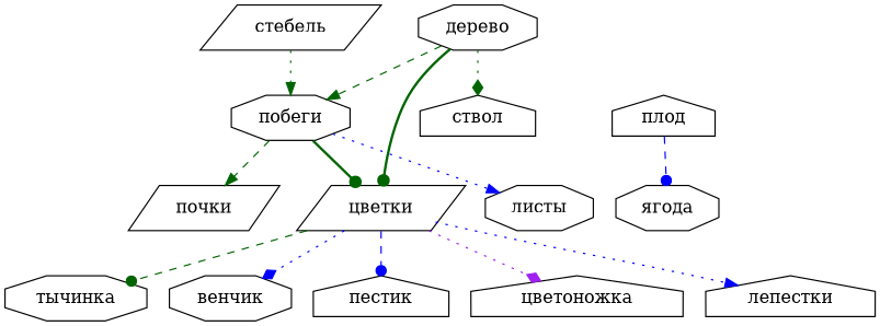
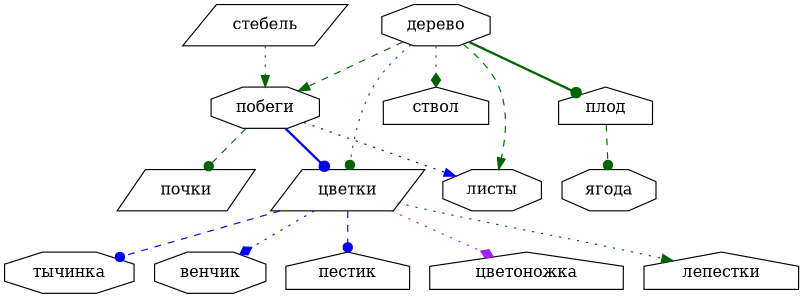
  digraph {
    node [shape=octagon]
    edge [arrowhead=dot color=darkgreen style=dotted]
    "дерево"
    "листы"
    "плод" [shape=house]
    "цветки" [shape=parallelogram]
    "ствол" [shape=house]
    "побеги"
    "ягода"
    "тычинка"
    "венчик"
    "пестик" [shape=house]
    "цветоножка" [shape=house]
    "лепестки" [shape=house]
    "почки" [shape=parallelogram]
    "стебель" [shape=parallelogram]
-   "дерево" -> "цветки" [style=bold]
+   "дерево" -> "листы" [arrowhead=normal style=dashed]
+   "дерево" -> "плод" [style=bold]
+   "дерево" -> "цветки"
    "дерево" -> "ствол" [arrowhead=diamond]
    "дерево" -> "побеги" [arrowhead=normal style=dashed]
-   "плод" -> "ягода" [color=blue style=dashed]
-   "цветки" -> "тычинка" [style=dashed]
+   "плод" -> "ягода" [style=dashed]
+   "цветки" -> "тычинка" [color=blue style=dashed]
    "цветки" -> "венчик" [arrowhead=diamond color=blue]
    "цветки" -> "пестик" [color=blue style=dashed]
    "цветки" -> "цветоножка" [arrowhead=diamond color=purple]
-   "цветки" -> "лепестки" [arrowhead=normal color=blue]
+   "цветки" -> "лепестки" [arrowhead=normal]
    "побеги" -> "листы" [arrowhead=normal color=blue]
-   "побеги" -> "цветки" [style=bold]
-   "побеги" -> "почки" [arrowhead=normal style=dashed]
+   "побеги" -> "цветки" [color=blue style=bold]
+   "побеги" -> "почки" [style=dashed]
    "стебель" -> "побеги" [arrowhead=normal]
  }
